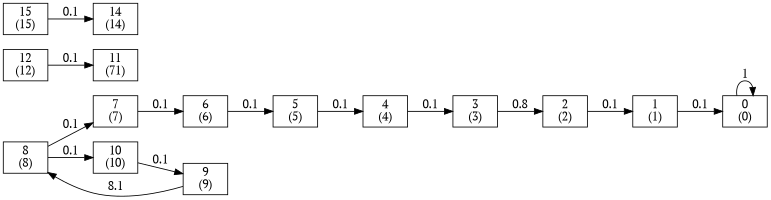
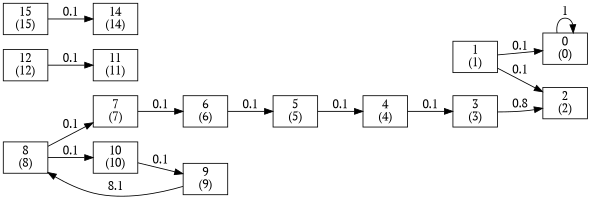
  digraph {
    fontname="PT Serif"
    rankdir=LR
    node [fontname="PT Serif" shape=box]
    edge [fontname="PT Serif"]
    n1 [label="0\n(0)"]
    n2 [label="1\n(1)"]
    n3 [label="2\n(2)"]
    n4 [label="3\n(3)"]
    n5 [label="4\n(4)"]
    n6 [label="5\n(5)"]
    n7 [label="6\n(6)"]
    n8 [label="7\n(7)"]
    n9 [label="8\n(8)"]
    n10 [label="10\n(10)"]
    n11 [label="9\n(9)"]
-   n12 [label="11\n(71)"]
+   n12 [label="11\n(11)"]
    n13 [label="12\n(12)"]
    n14 [label="14\n(14)"]
    n15 [label="15\n(15)"]
    n1 -> n1 [label=1]
    n2 -> n1 [label=0.1]
-   n3 -> n2 [label=0.1]
+   n2 -> n3 [label=0.1]
    n4 -> n3 [label=0.8]
    n5 -> n4 [label=0.1]
    n6 -> n5 [label=0.1]
    n7 -> n6 [label=0.1]
    n8 -> n7 [label=0.1]
    n9 -> n8 [label=0.1]
    n9 -> n10 [label=0.1]
    n10 -> n11 [label=0.1]
    n11 -> n9 [label=8.1]
    n13 -> n12 [label=0.1]
    n15 -> n14 [label=0.1]
  }
